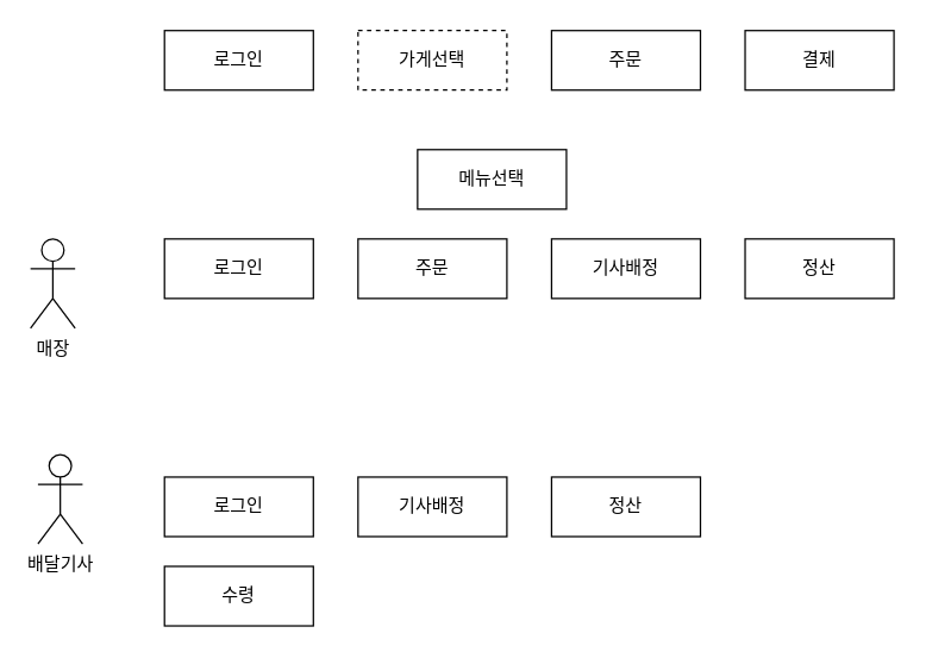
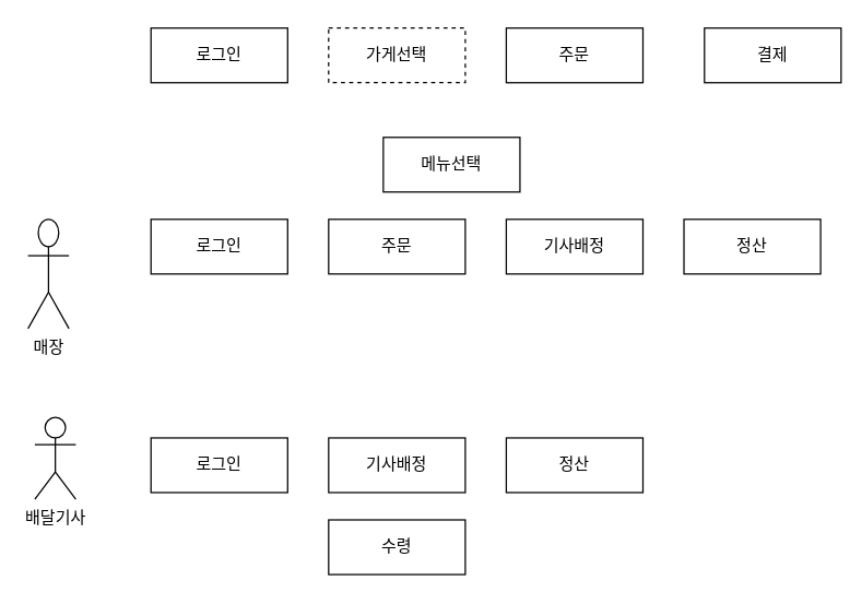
  <mxCell id="0" />
  <mxCell id="1" parent="0" />
- <mxCell id="2" value="매장" style="shape=umlActor;verticalLabelPosition=bottom;verticalAlign=top;html=1;outlineConnect=0;" parent="1" vertex="1"><mxGeometry x="20" y="160" width="30" height="60" as="geometry" /></mxCell>
+ <mxCell id="2" value="매장" style="shape=umlActor;verticalLabelPosition=bottom;verticalAlign=top;html=1;outlineConnect=0;" parent="1" vertex="1"><mxGeometry x="20" y="160" width="30" height="80" as="geometry" /></mxCell>
  <mxCell id="3" value="배달기사" style="shape=umlActor;verticalLabelPosition=bottom;verticalAlign=top;html=1;outlineConnect=0;" parent="1" vertex="1"><mxGeometry x="25" y="305" width="30" height="60" as="geometry" /></mxCell>
  <mxCell id="4" value="주문" style="rounded=0;whiteSpace=wrap;html=1;" parent="1" vertex="1"><mxGeometry x="370" y="20" width="100" height="40" as="geometry" /></mxCell>
  <mxCell id="5" value="가게선택" style="rounded=0;whiteSpace=wrap;html=1;dashed=1;" parent="1" vertex="1"><mxGeometry x="240" y="20" width="100" height="40" as="geometry" /></mxCell>
  <mxCell id="6" value="메뉴선택" style="rounded=0;whiteSpace=wrap;html=1;" parent="1" vertex="1"><mxGeometry x="280" y="100" width="100" height="40" as="geometry" /></mxCell>
- <mxCell id="7" value="결제" style="rounded=0;whiteSpace=wrap;html=1;" vertex="1" parent="1"><mxGeometry x="500" y="20" width="100" height="40" as="geometry" /></mxCell>
+ <mxCell id="7" value="결제" style="rounded=0;whiteSpace=wrap;html=1;" vertex="1" parent="1"><mxGeometry x="515" y="20" width="100" height="40" as="geometry" /></mxCell>
  <mxCell id="8" value="로그인" style="rounded=0;whiteSpace=wrap;html=1;" vertex="1" parent="1"><mxGeometry x="110" y="20" width="100" height="40" as="geometry" /></mxCell>
  <mxCell id="9" value="주문" style="rounded=0;whiteSpace=wrap;html=1;" vertex="1" parent="1"><mxGeometry x="240" y="160" width="100" height="40" as="geometry" /></mxCell>
  <mxCell id="10" value="기사배정" style="rounded=0;whiteSpace=wrap;html=1;" vertex="1" parent="1"><mxGeometry x="370" y="160" width="100" height="40" as="geometry" /></mxCell>
  <mxCell id="11" value="정산" style="rounded=0;whiteSpace=wrap;html=1;" vertex="1" parent="1"><mxGeometry x="500" y="160" width="100" height="40" as="geometry" /></mxCell>
  <mxCell id="12" value="기사배정" style="rounded=0;whiteSpace=wrap;html=1;" vertex="1" parent="1"><mxGeometry x="240" y="320" width="100" height="40" as="geometry" /></mxCell>
- <mxCell id="13" value="수령" style="rounded=0;whiteSpace=wrap;html=1;" vertex="1" parent="1"><mxGeometry x="110" y="380" width="100" height="40" as="geometry" /></mxCell>
+ <mxCell id="13" value="수령" style="rounded=0;whiteSpace=wrap;html=1;" vertex="1" parent="1"><mxGeometry x="240" y="380" width="100" height="40" as="geometry" /></mxCell>
  <mxCell id="14" value="로그인" style="rounded=0;whiteSpace=wrap;html=1;" vertex="1" parent="1"><mxGeometry x="110" y="320" width="100" height="40" as="geometry" /></mxCell>
  <mxCell id="15" value="정산" style="rounded=0;whiteSpace=wrap;html=1;" vertex="1" parent="1"><mxGeometry x="370" y="320" width="100" height="40" as="geometry" /></mxCell>
  <mxCell id="16" value="로그인" style="rounded=0;whiteSpace=wrap;html=1;" vertex="1" parent="1"><mxGeometry x="110" y="160" width="100" height="40" as="geometry" /></mxCell>
